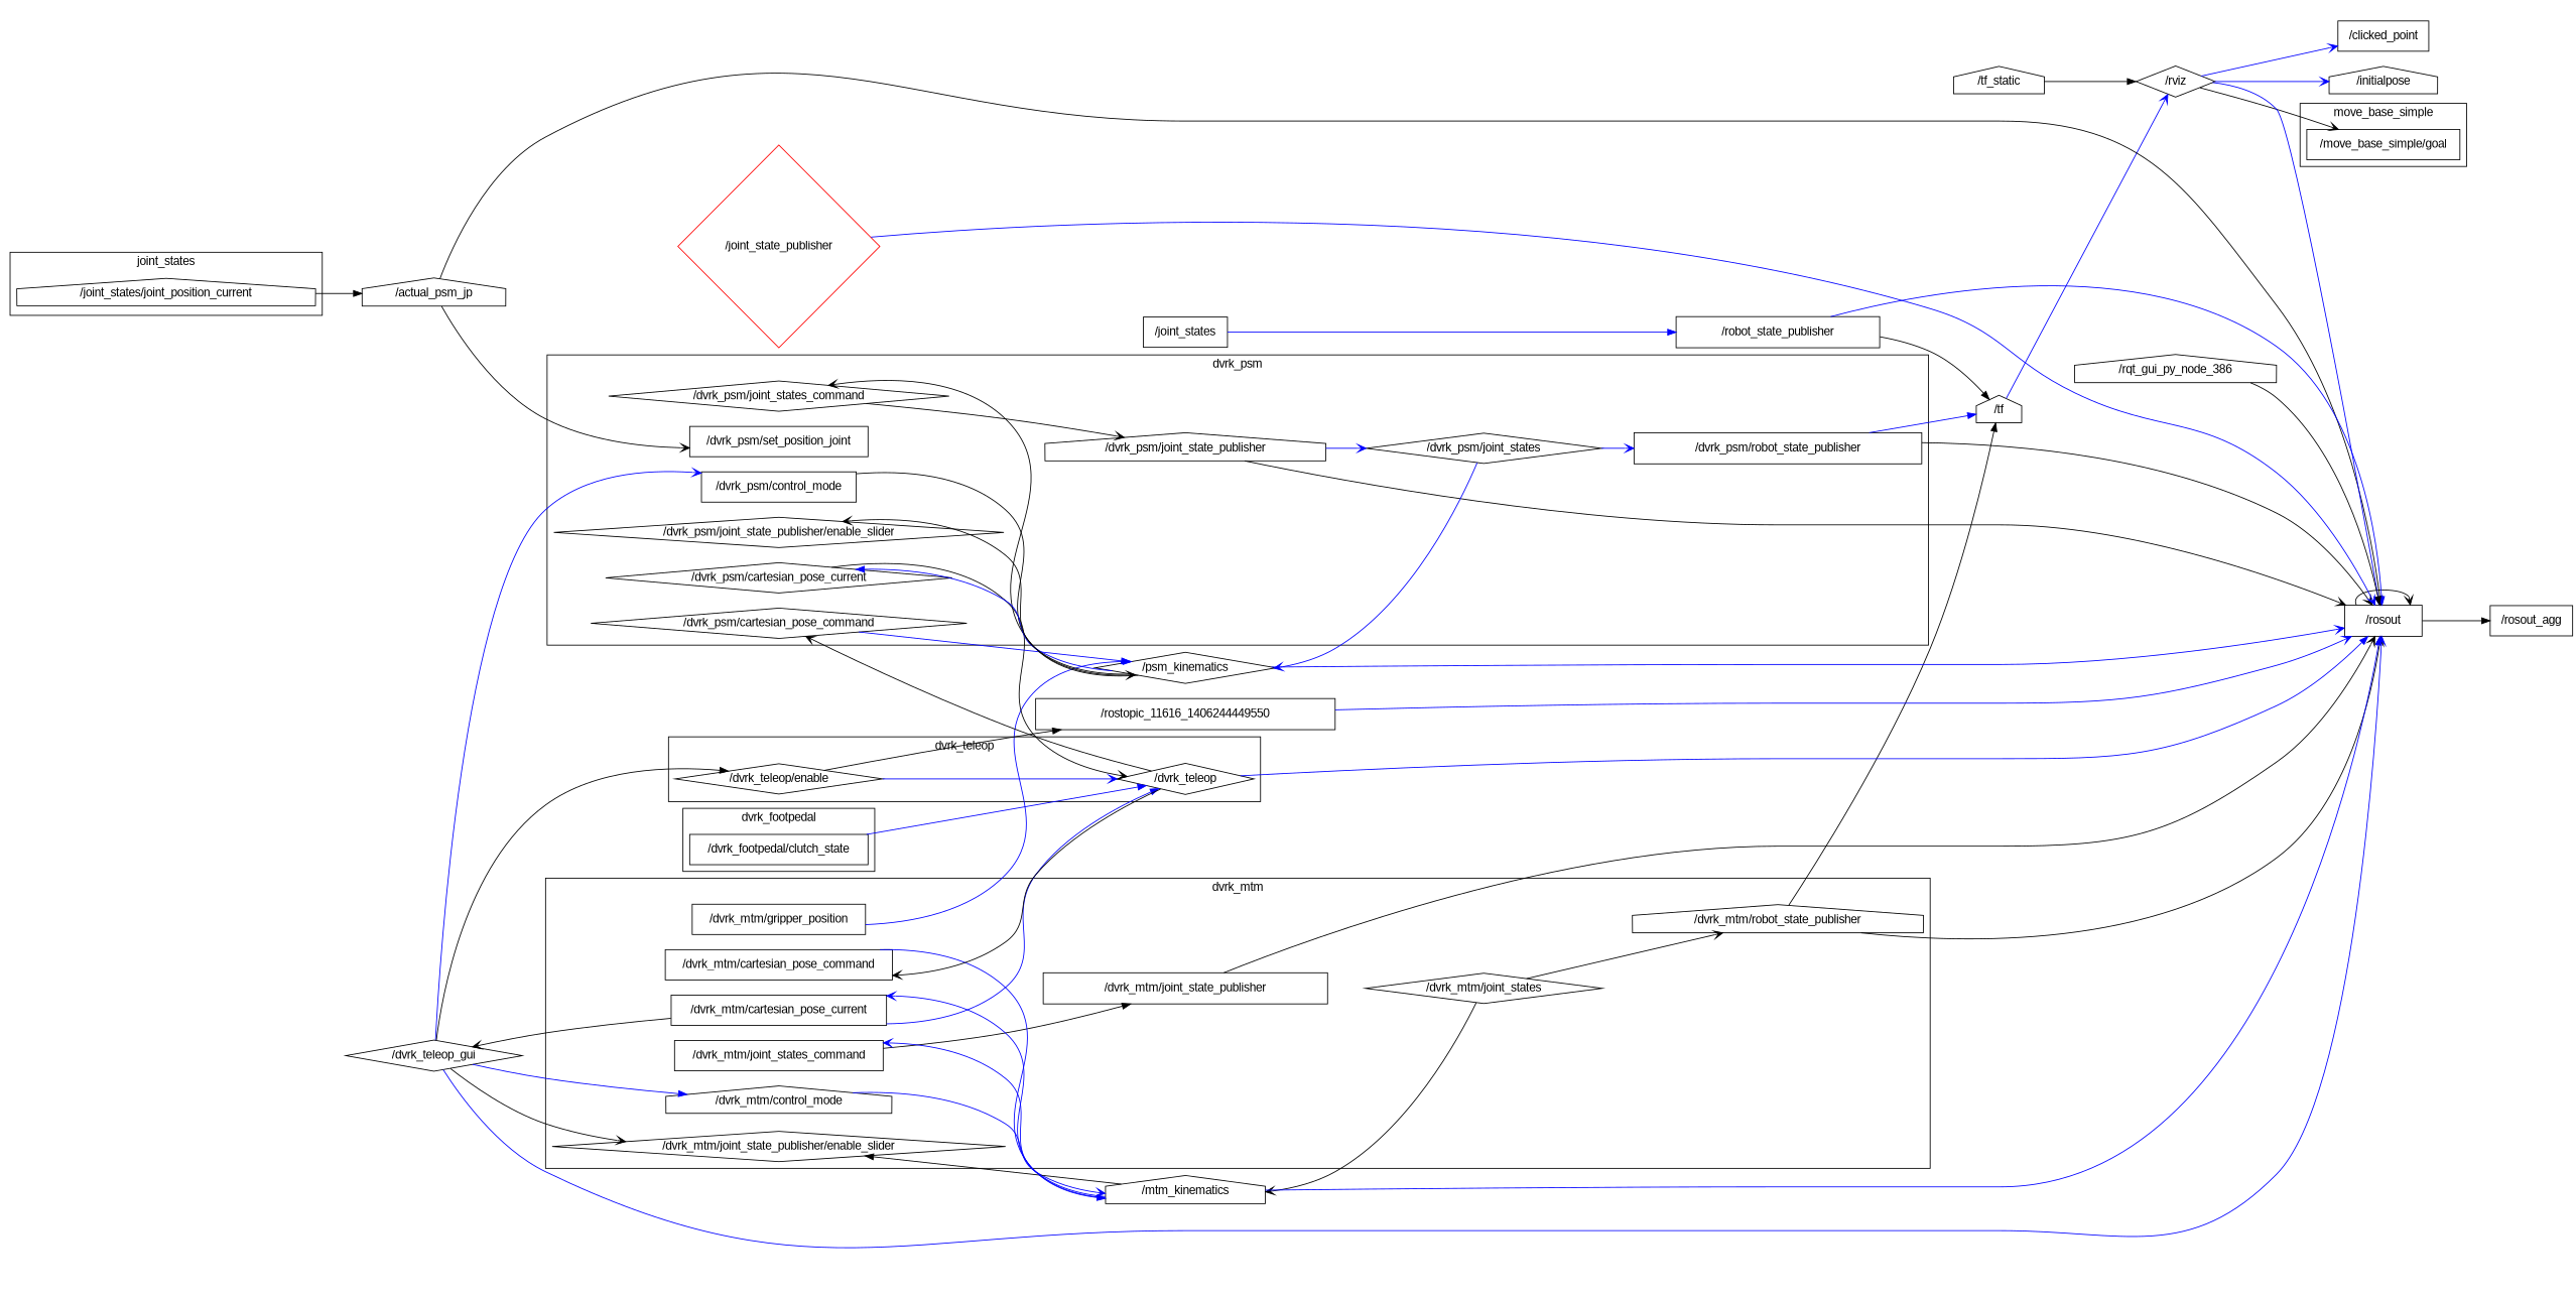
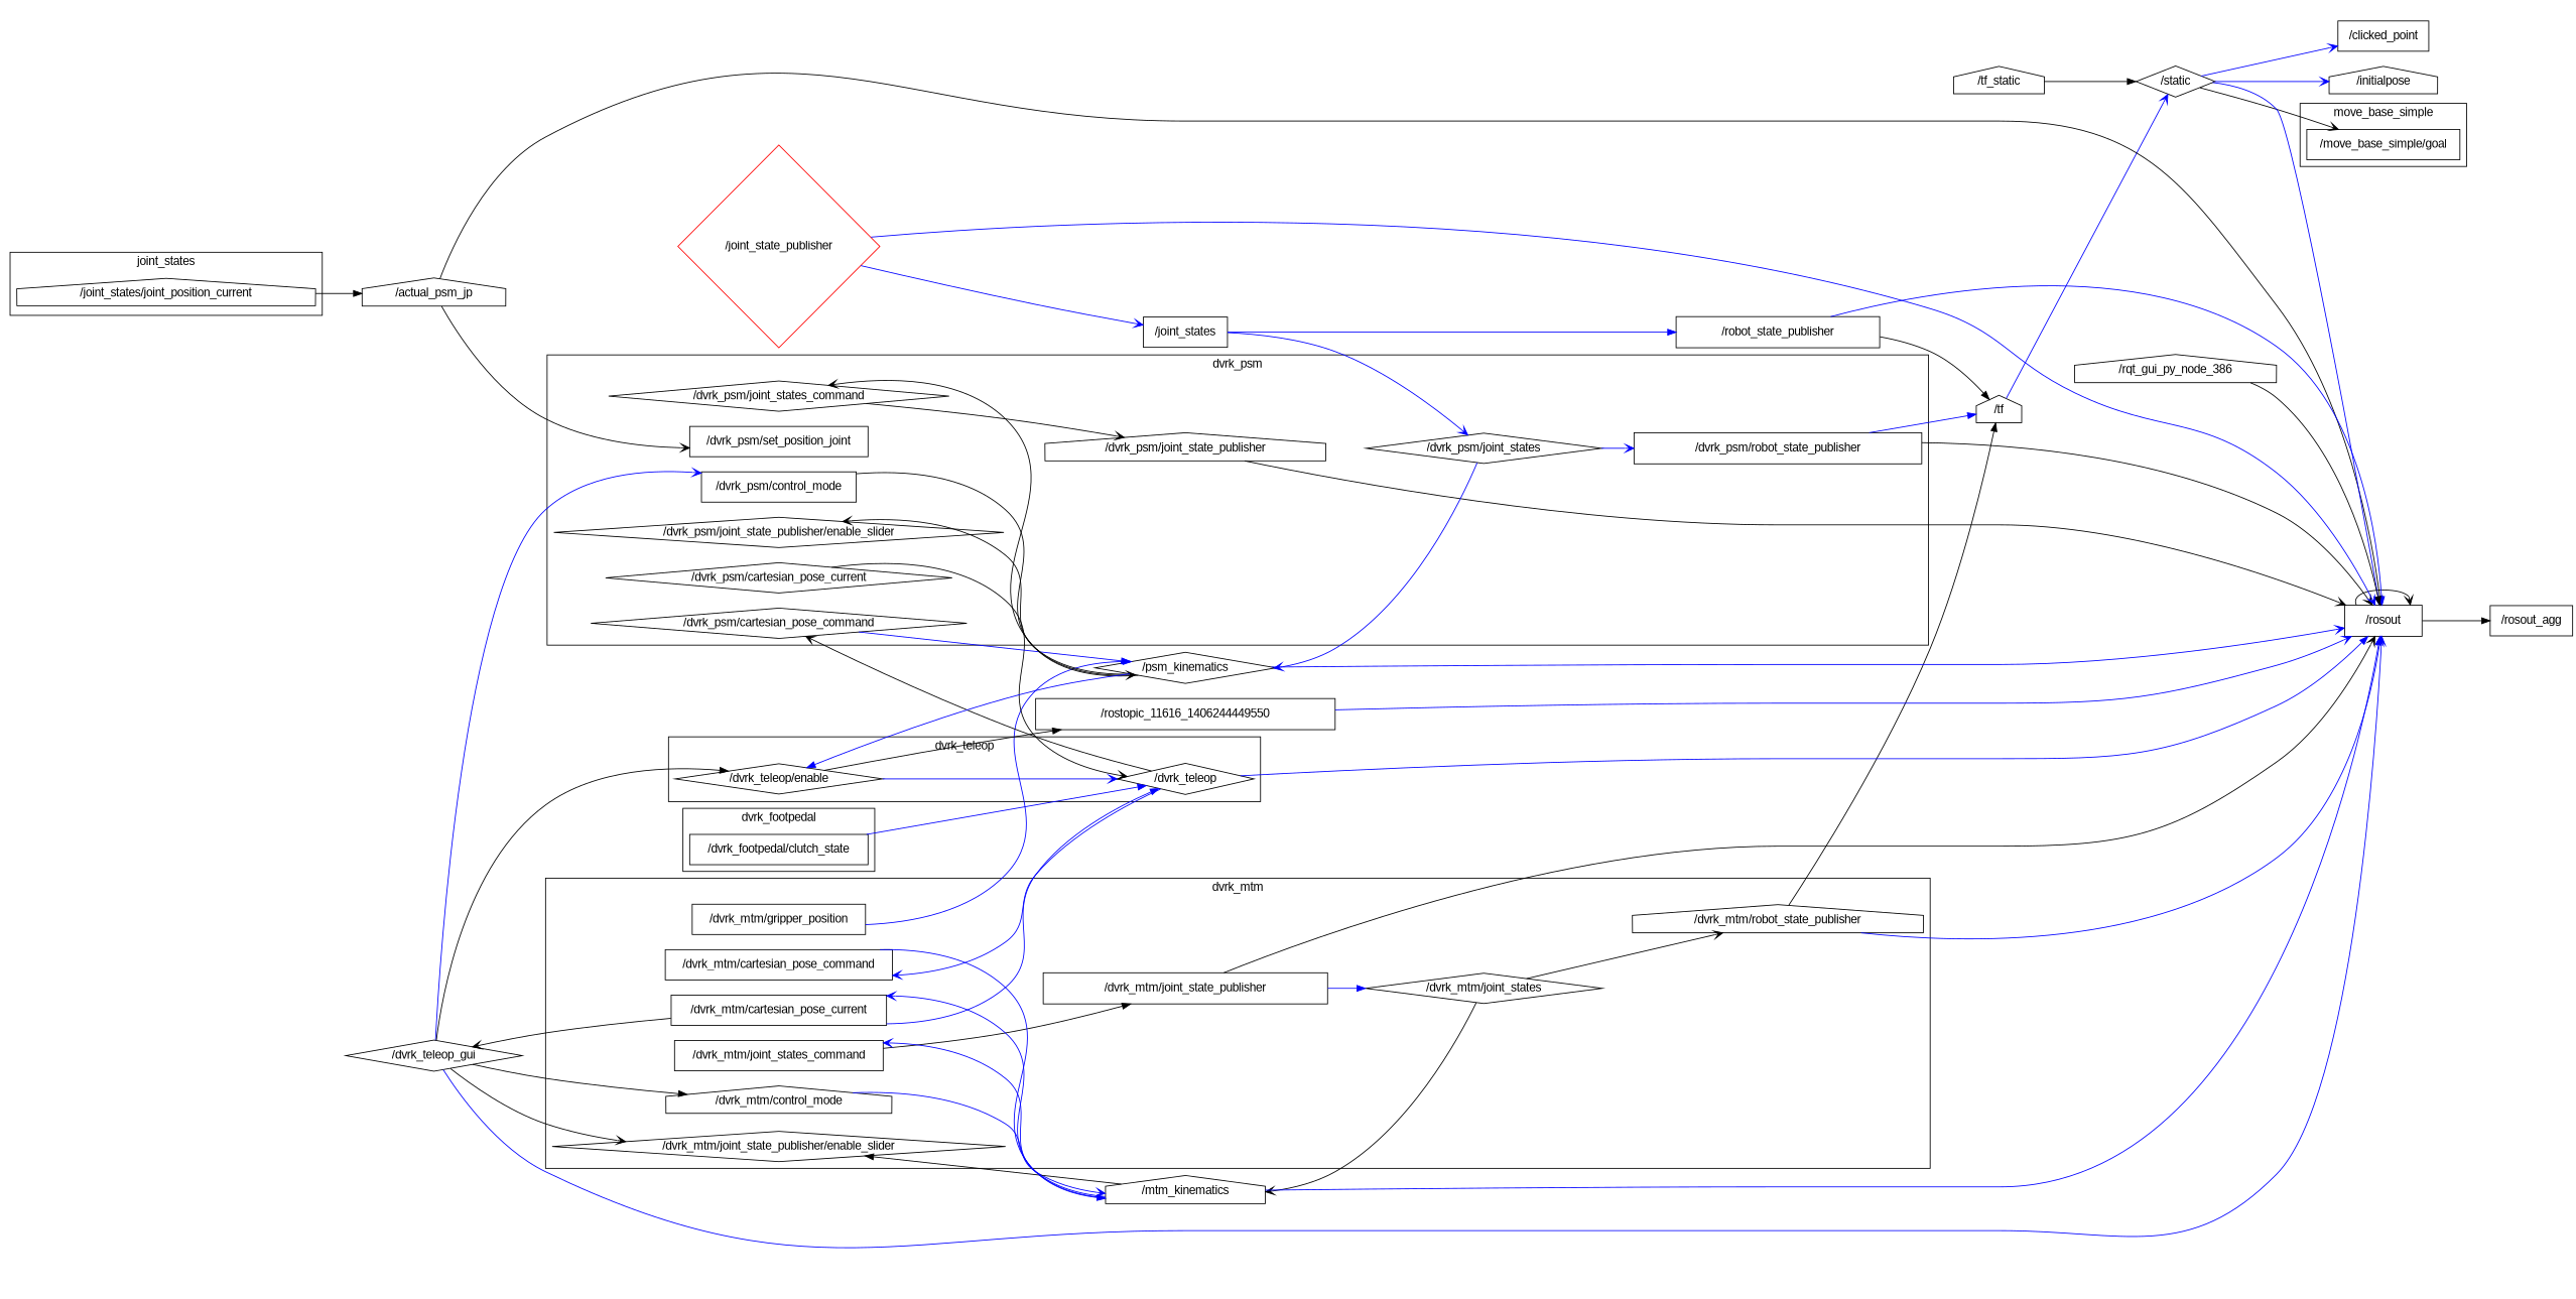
  digraph {
    fontname="Liberation Sans"
    rank=same
    rankdir=LR
    node [fontname="Liberation Sans" shape=box]
    edge [arrowhead=vee color=black fontname="Liberation Sans"]
    n1 [height=0.5 label="/dvrk_mtm/joint_state_publisher/enable_slider" shape=diamond width=4.6389]
    n2 [height=0.5 label="/dvrk_mtm/gripper_position" width=2.8611]
    n3 [height=0.5 label="/dvrk_mtm/joint_states" shape=diamond width=2.4444]
    n4 [height=0.51389 label="/dvrk_mtm/robot_state_publisher" shape=house width=4.8056]
    n5 [height=0.5 label="/dvrk_mtm/joint_states_command" width=3.4444]
    n6 [height=0.51389 label="/dvrk_mtm/joint_state_publisher" width=4.6944]
    n7 [height=0.5 label="/dvrk_mtm/cartesian_pose_command" width=3.75]
    n8 [height=0.5 label="/dvrk_mtm/control_mode" shape=house width=2.6111]
    n9 [height=0.5 label="/dvrk_mtm/cartesian_pose_current" width=3.5556]
    n10 [height=0.5 label="/dvrk_psm/joint_states_command" shape=diamond width=3.3889]
    n11 [height=0.51389 label="/dvrk_psm/joint_state_publisher" shape=house width=4.6389]
    n12 [height=0.5 label="/dvrk_psm/control_mode" width=2.5556]
    n13 [height=0.5 label="/dvrk_psm/set_position_joint" width=2.9444]
    n14 [height=0.5 label="/dvrk_psm/joint_states" shape=diamond width=2.3889]
    n15 [height=0.51389 label="/dvrk_psm/robot_state_publisher" width=4.75]
    n16 [height=0.5 label="/dvrk_psm/cartesian_pose_current" shape=diamond width=3.5]
    n17 [height=0.5 label="/dvrk_psm/joint_state_publisher/enable_slider" shape=diamond width=4.5833]
    n18 [height=0.5 label="/dvrk_psm/cartesian_pose_command" shape=diamond width=3.6944]
    n19 [height=0.5 label="/joint_states/joint_position_current" shape=house width=3.5556]
    n20 [height=0.5 label="/dvrk_footpedal/clutch_state" width=2.9444]
    n21 [height=0.5 label="/dvrk_teleop/enable" shape=diamond width=2.1111]
    n22 [height=0.51389 label="/dvrk_teleop" shape=diamond width=2]
    n23 [height=0.5 label="/move_base_simple/goal" width=2.5278]
    n24 [height=0.51389 label="/psm_kinematics" shape=diamond width=2.5556]
    n25 [height=0.51389 label="/mtm_kinematics" shape=house width=2.6389]
    n26 [height=0.51389 label="/rosout" width=1.2778]
    n27 [height=0.5 label="/tf" shape=house width=0.75]
    n28 [height=0.51389 label="/dvrk_teleop_gui" shape=diamond width=2.5556]
    n29 [height=0.51389 label="/actual_psm_jp" shape=house width=2.3056]
    n30 [height=0.51389 label="/rostopic_11616_1406244449550" width=4.9444]
    n31 [height=0.5 label="/rosout_agg" width=1.3611]
-   n32 [height=0.51389 label="/rviz" shape=diamond width=0.91667]
+   n32 [height=0.51389 label="/static" shape=diamond width=0.91667]
    n33 [height=0.5 label="/tf_static" shape=house width=1.0556]
    n34 [height=0.5 label="/clicked_point" width=1.5]
    n35 [height=0.5 label="/initialpose" shape=house width=1.25]
    n36 [height=0.5 label="/joint_states" width=1.3889]
    n37 [height=0.51389 label="/robot_state_publisher" width=3.3611]
    n38 [height=0.51389 label="/rqt_gui_py_node_386" shape=house width=3.3333]
    n39 [color=red height=3.3472 label="/joint_state_publisher" shape=diamond width=3.3333]
    subgraph cluster_1 {
      label=dvrk_mtm
      n1
      n2
      n3
      n4
      n5
      n6
      n7
      n8
      n9
    }
    subgraph cluster_2 {
      label=dvrk_psm
      n10
      n11
      n12
      n13
      n14
      n15
      n16
      n17
      n18
    }
    subgraph cluster_3 {
      label=joint_states
      n19
    }
    subgraph cluster_4 {
      label=dvrk_footpedal
      n20
    }
    subgraph cluster_5 {
      label=dvrk_teleop
      n21
      n22
    }
    subgraph cluster_6 {
      label=move_base_simple
      n23
    }
    n2 -> n24 [arrowhead=normal color=blue]
    n3 -> n4
    n3 -> n25
-   n4 -> n26
+   n4 -> n26 [color=blue]
    n4 -> n27 [arrowhead=normal]
    n5 -> n6 [arrowhead=normal]
+   n6 -> n3 [arrowhead=normal color=blue]
    n6 -> n26
    n7 -> n25 [arrowhead=normal color=blue]
    n8 -> n25 [color=blue]
    n9 -> n22 [arrowhead=normal color=blue]
    n9 -> n28
    n10 -> n11
-   n11 -> n14 [color=blue]
+   n36 -> n14 [color=blue]
    n11 -> n26
    n12 -> n24
    n14 -> n15 [color=blue]
    n14 -> n24 [color=blue]
    n15 -> n26
    n15 -> n27 [arrowhead=normal color=blue]
    n16 -> n22
    n18 -> n24 [arrowhead=normal color=blue]
    n19 -> n29 [arrowhead=normal]
    n20 -> n22 [arrowhead=normal color=blue]
    n21 -> n22 [color=blue]
    n21 -> n30 [arrowhead=normal]
-   n22 -> n7
+   n22 -> n7 [color=blue]
    n22 -> n18
    n22 -> n26 [arrowhead=normal color=blue]
    n24 -> n10
-   n24 -> n16 [arrowhead=normal color=blue]
+   n24 -> n21 [arrowhead=normal color=blue]
    n24 -> n17
    n24 -> n26 [color=blue]
    n25 -> n1 [arrowhead=normal]
    n25 -> n5 [color=blue]
    n25 -> n9 [color=blue]
    n25 -> n26 [arrowhead=normal color=blue]
    n26 -> n26
    n26 -> n31 [arrowhead=normal]
    n27 -> n32 [color=blue]
    n28 -> n1
-   n28 -> n8 [arrowhead=normal color=blue]
+   n28 -> n8 [arrowhead=normal]
    n28 -> n12 [color=blue]
    n28 -> n21 [arrowhead=normal]
    n28 -> n26 [color=blue]
    n29 -> n13
    n29 -> n26 [arrowhead=normal]
    n30 -> n26 [color=blue]
    n32 -> n23
    n32 -> n26 [color=blue]
    n32 -> n34 [color=blue]
    n32 -> n35 [color=blue]
    n33 -> n32 [arrowhead=normal]
    n36 -> n37 [arrowhead=normal color=blue]
    n37 -> n26 [arrowhead=normal color=blue]
    n37 -> n27 [arrowhead=normal]
    n38 -> n26 [arrowhead=normal]
    n39 -> n26 [color=blue]
+   n39 -> n36 [color=blue]
  }
